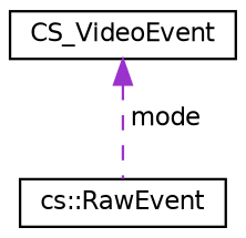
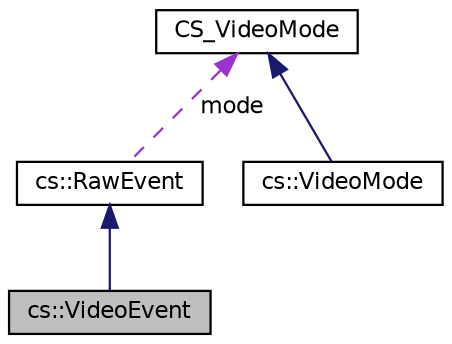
  digraph {
    node [color=black fillcolor=white fontname=Helvetica fontsize=10 shape=record style=filled]
    edge [color=midnightblue dir=back fontname=Helvetica fontsize=10 labelfontname=Helvetica labelfontsize=10 style=solid]
+   n1 [fillcolor=grey75 fontcolor=black height=0.2 label="cs::VideoEvent" width=0.4]
    n2 [height=0.2 label="cs::RawEvent" width=0.4]
-   n4 [height=0.2 label=CS_VideoEvent width=0.4]
+   n3 [height=0.2 label="cs::VideoMode" width=0.4]
+   n4 [height=0.2 label=CS_VideoMode width=0.4]
+   n2 -> n1
    n4 -> n2 [color=darkorchid3 label=" mode" style=dashed]
+   n4 -> n3
  }
